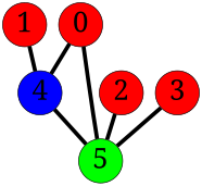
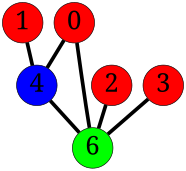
  graph {
    splines=true
    fontname="Noto Serif"
    node [color=black fillcolor=red fixedsize=true fontname="Noto Serif" fontsize=42 penwidth=1 shape=circle style=filled]
    edge [color=black penwidth=6 style=bold fontname="Noto Serif"]
    0 [height=0.91667 width=0.91667]
    4 [fillcolor=blue height=0.91667 width=0.91667]
-   5 [fillcolor=green height=0.91667 width=0.91667]
+   5 [fillcolor=green height=0.91667 label=6 width=0.91667]
    1 [height=0.91667 width=0.91667]
    2 [height=0.91667 width=0.91667]
    3 [height=0.91667 width=0.91667]
    0 -- 4
    0 -- 5
    4 -- 5
    1 -- 4
    2 -- 5
    3 -- 5
  }
